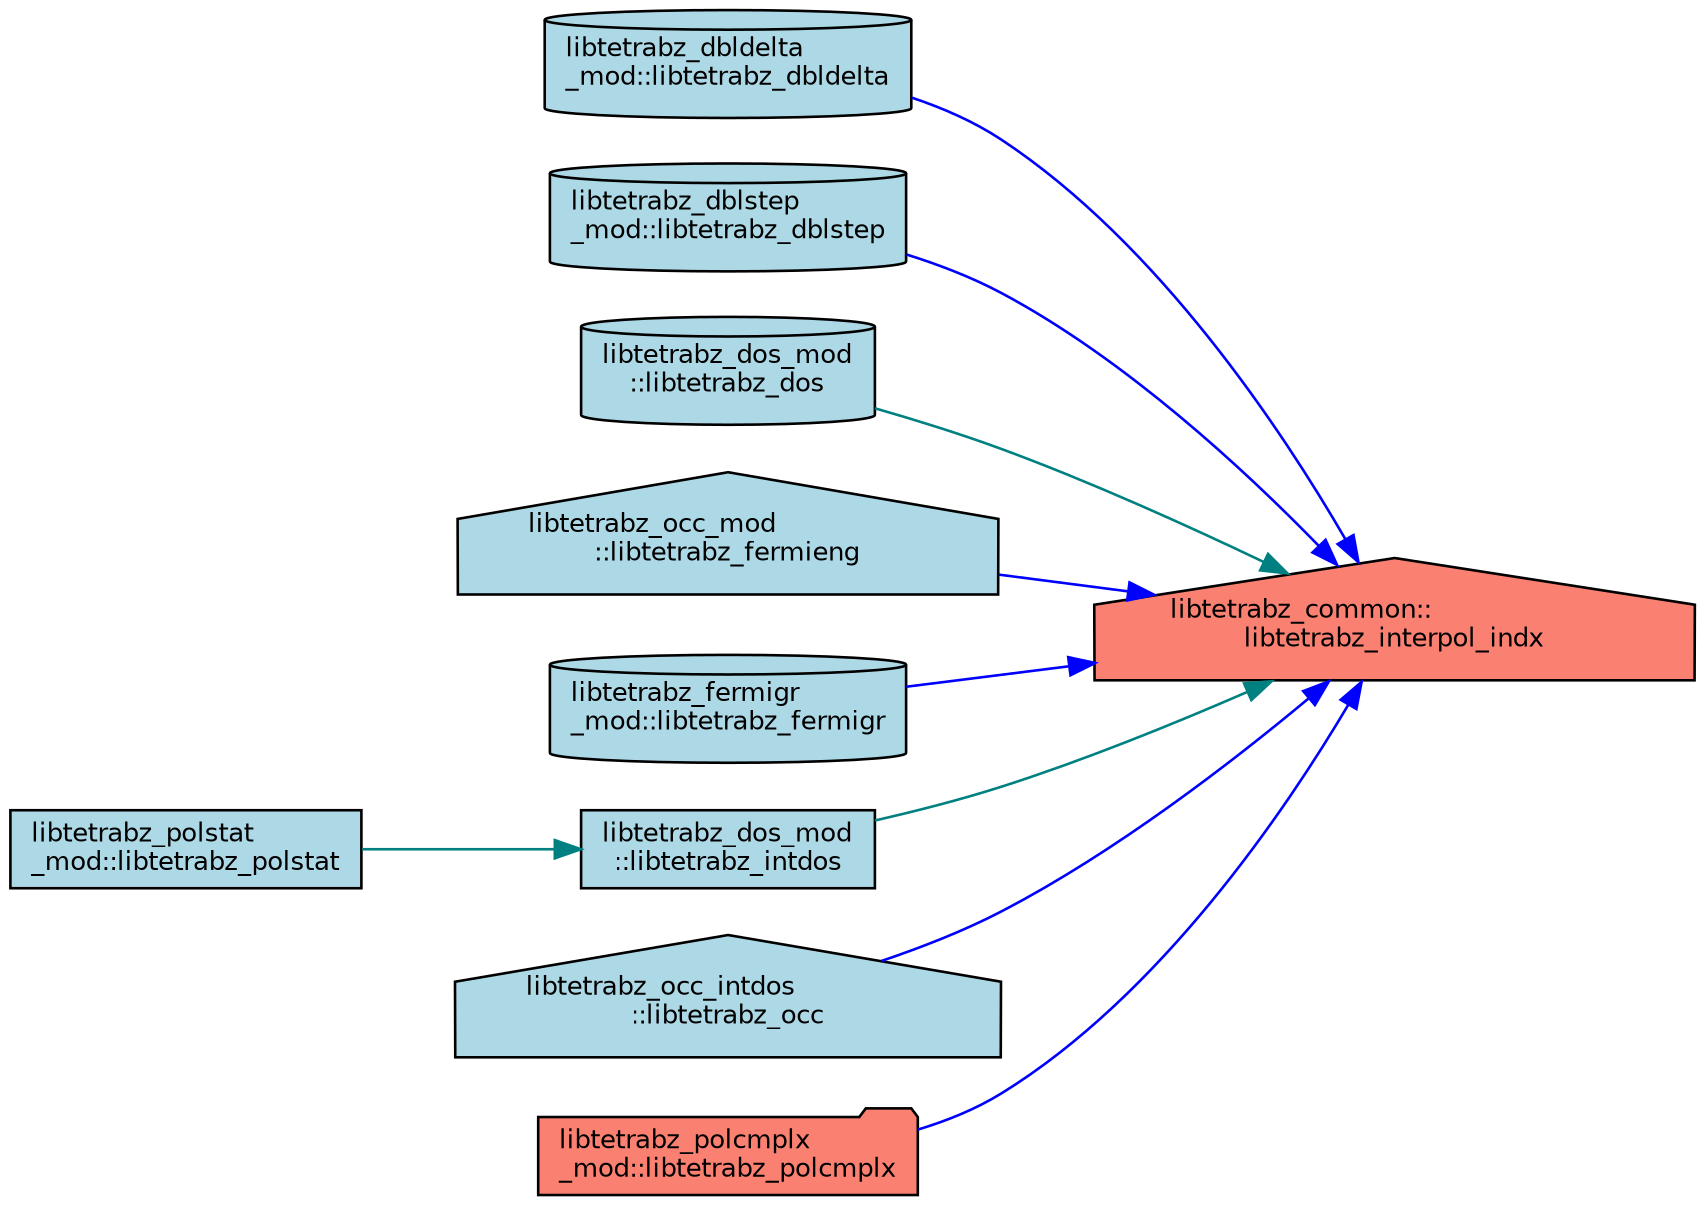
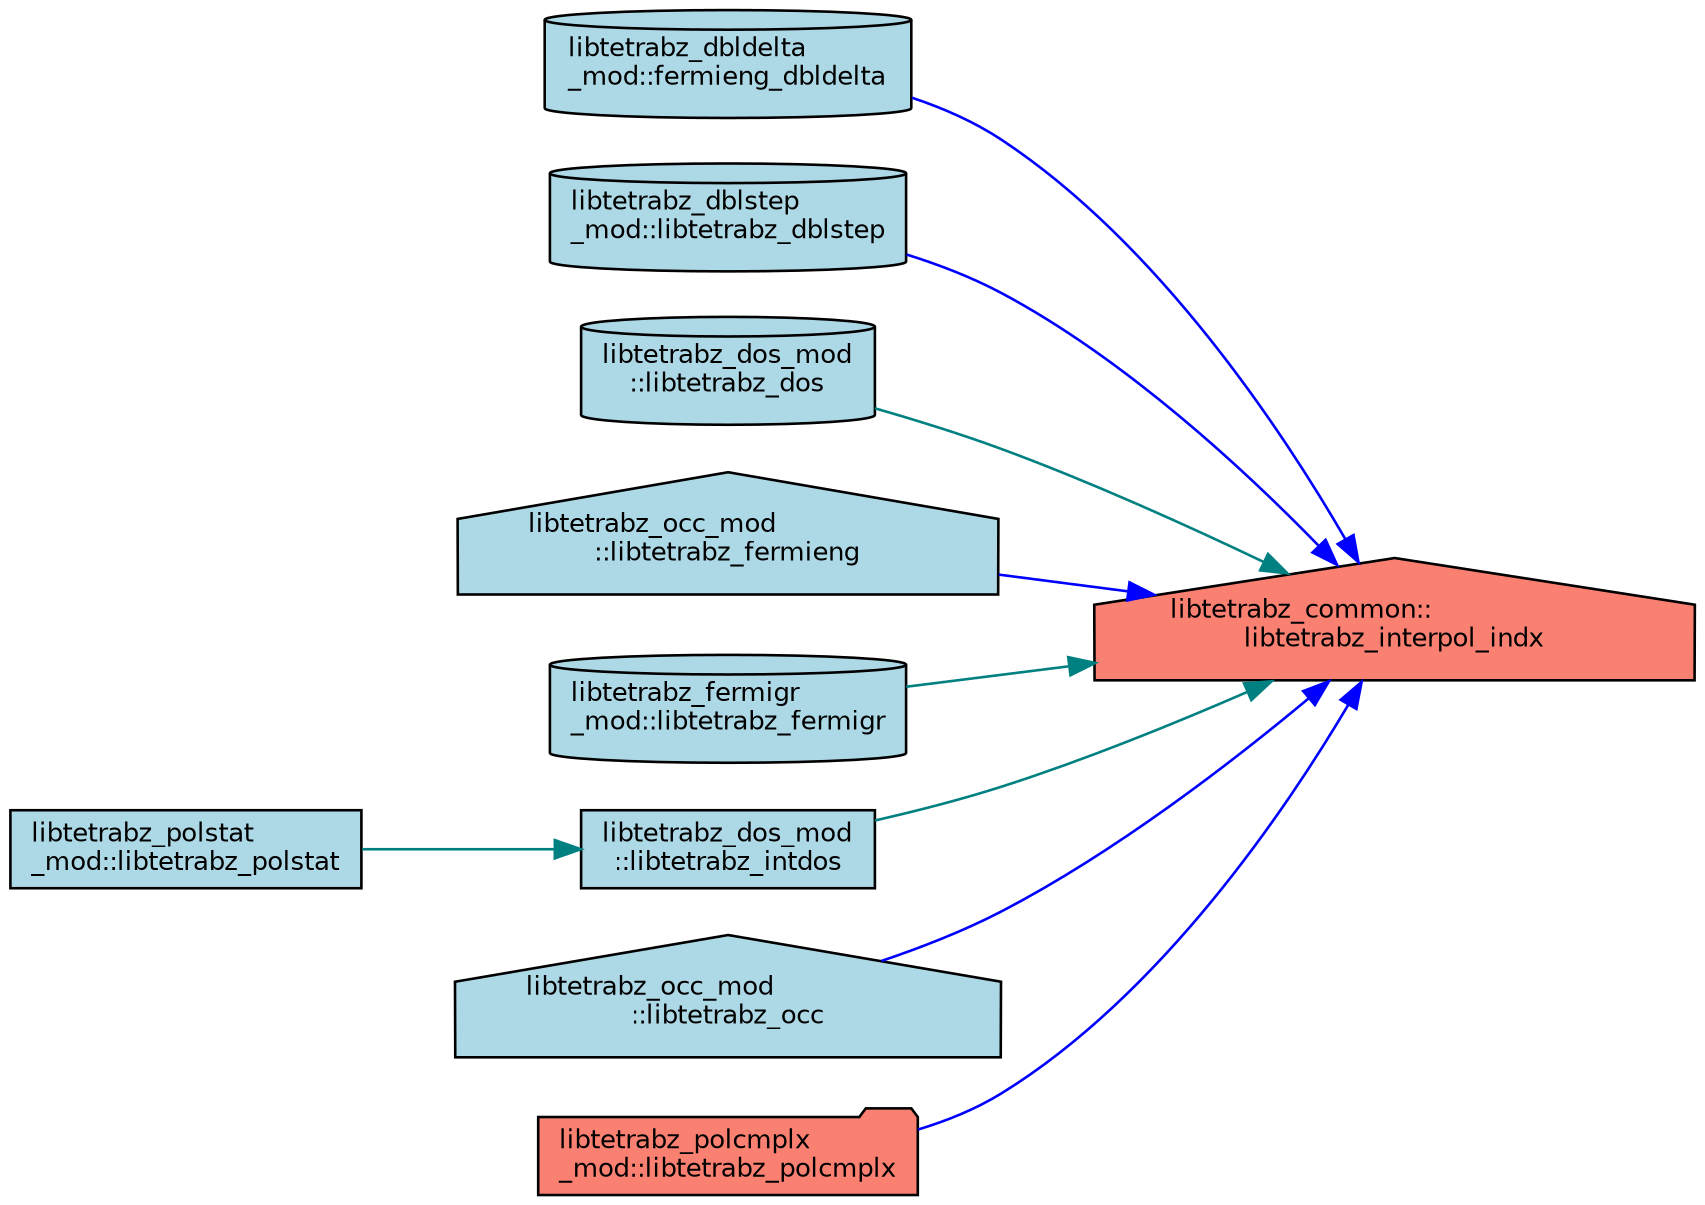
  digraph {
    fontname="DejaVu Sans"
    rankdir=RL
    node [color=black fillcolor=lightblue fontname="DejaVu Sans" fontsize=10 shape=cylinder style=filled]
    edge [color=blue dir=back fontname="DejaVu Sans" fontsize=10 labelfontname=Helvetica labelfontsize=10 style=solid]
    n1 [fillcolor=salmon fontcolor=black height=0.2 label="libtetrabz_common::\llibtetrabz_interpol_indx" shape=house width=0.4]
-   n2 [height=0.2 label="libtetrabz_dbldelta\l_mod::libtetrabz_dbldelta" width=0.4]
+   n2 [height=0.2 label="libtetrabz_dbldelta\l_mod::fermieng_dbldelta" width=0.4]
    n3 [height=0.2 label="libtetrabz_dblstep\l_mod::libtetrabz_dblstep" width=0.4]
    n4 [height=0.2 label="libtetrabz_dos_mod\l::libtetrabz_dos" width=0.4]
    n5 [height=0.2 label="libtetrabz_occ_mod\l::libtetrabz_fermieng" shape=house width=0.4]
    n6 [height=0.2 label="libtetrabz_fermigr\l_mod::libtetrabz_fermigr" width=0.4]
    n7 [height=0.2 label="libtetrabz_dos_mod\l::libtetrabz_intdos" shape=box width=0.4]
-   n8 [height=0.2 label="libtetrabz_occ_intdos\l::libtetrabz_occ" shape=house width=0.4]
+   n8 [height=0.2 label="libtetrabz_occ_mod\l::libtetrabz_occ" shape=house width=0.4]
    n9 [fillcolor=salmon height=0.2 label="libtetrabz_polcmplx\l_mod::libtetrabz_polcmplx" shape=folder width=0.4]
    n10 [height=0.2 label="libtetrabz_polstat\l_mod::libtetrabz_polstat" shape=box width=0.4]
    n1 -> n2
    n1 -> n3
    n1 -> n4 [color=teal]
    n1 -> n5
-   n1 -> n6
+   n1 -> n6 [color=teal]
    n1 -> n7 [color=teal]
    n1 -> n8
    n1 -> n9
    n7 -> n10 [color=teal]
  }
